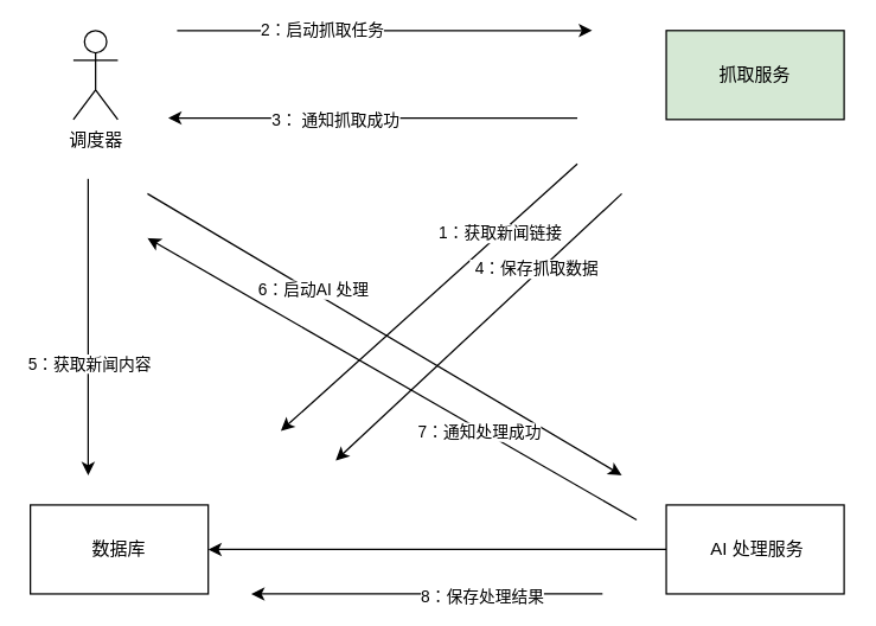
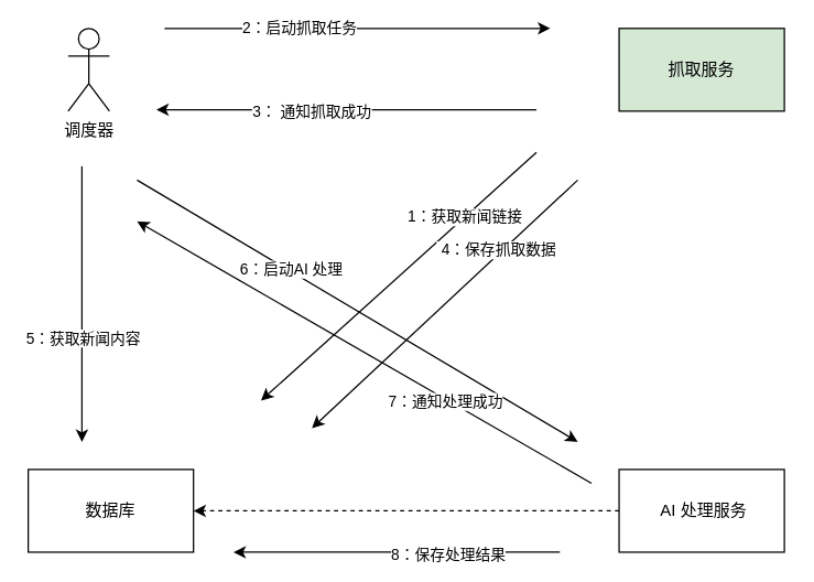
  <mxCell id="0" />
  <mxCell id="1" parent="0" />
  <mxCell id="2" value="调度器" style="shape=umlActor;verticalLabelPosition=bottom;verticalAlign=top;html=1;outlineConnect=0;" vertex="1" parent="1"><mxGeometry x="49" y="20" width="30" height="60" as="geometry" /></mxCell>
  <mxCell id="3" value="抓取服务" style="rounded=0;whiteSpace=wrap;html=1;fillColor=#d5e8d4;" vertex="1" parent="1"><mxGeometry x="449" y="20" width="120" height="60" as="geometry" /></mxCell>
- <mxCell id="4" style="edgeStyle=orthogonalEdgeStyle;rounded=0;orthogonalLoop=1;jettySize=auto;html=1;entryX=1;entryY=0.5;entryDx=0;entryDy=0;" edge="1" parent="1" source="5" target="6"><mxGeometry relative="1" as="geometry" /></mxCell>
+ <mxCell id="4" style="edgeStyle=orthogonalEdgeStyle;rounded=0;orthogonalLoop=1;jettySize=auto;html=1;entryX=1;entryY=0.5;entryDx=0;entryDy=0;dashed=1;" edge="1" parent="1" source="5" target="6"><mxGeometry relative="1" as="geometry" /></mxCell>
  <mxCell id="5" value="&amp;nbsp;AI 处理服务" style="rounded=0;whiteSpace=wrap;html=1;" vertex="1" parent="1"><mxGeometry x="449" y="340" width="120" height="60" as="geometry" /></mxCell>
  <mxCell id="6" value="数据库" style="rounded=0;whiteSpace=wrap;html=1;" vertex="1" parent="1"><mxGeometry x="20" y="340" width="120" height="60" as="geometry" /></mxCell>
  <mxCell id="7" value="" style="endArrow=classic;html=1;rounded=0;" edge="1" parent="1"><mxGeometry width="50" height="50" relative="1" as="geometry"><mxPoint x="389" y="110" as="sourcePoint" /><mxPoint x="189" y="290" as="targetPoint" /></mxGeometry></mxCell>
  <mxCell id="8" value="1：获取新闻链接" style="edgeLabel;html=1;align=center;verticalAlign=middle;resizable=0;points=[];" vertex="1" connectable="0" parent="7"><mxGeometry x="-0.476" y="-1" relative="1" as="geometry"><mxPoint as="offset" /></mxGeometry></mxCell>
  <mxCell id="9" value="" style="endArrow=classic;html=1;rounded=0;" edge="1" parent="1"><mxGeometry width="50" height="50" relative="1" as="geometry"><mxPoint x="119" y="20" as="sourcePoint" /><mxPoint x="399" y="20" as="targetPoint" /></mxGeometry></mxCell>
  <mxCell id="10" value="2：启动抓取任务" style="edgeLabel;html=1;align=center;verticalAlign=middle;resizable=0;points=[];" vertex="1" connectable="0" parent="9"><mxGeometry x="-0.307" y="1" relative="1" as="geometry"><mxPoint as="offset" /></mxGeometry></mxCell>
  <mxCell id="11" value="" style="endArrow=classic;html=1;rounded=0;" edge="1" parent="1"><mxGeometry width="50" height="50" relative="1" as="geometry"><mxPoint x="419" y="130" as="sourcePoint" /><mxPoint x="226" y="310" as="targetPoint" /></mxGeometry></mxCell>
  <mxCell id="12" value="&amp;nbsp;4：保存抓取数据" style="edgeLabel;html=1;align=center;verticalAlign=middle;resizable=0;points=[];" vertex="1" connectable="0" parent="11"><mxGeometry x="-0.412" y="-4" relative="1" as="geometry"><mxPoint as="offset" /></mxGeometry></mxCell>
  <mxCell id="13" value="" style="endArrow=classic;html=1;rounded=0;" edge="1" parent="1"><mxGeometry width="50" height="50" relative="1" as="geometry"><mxPoint x="389" y="79" as="sourcePoint" /><mxPoint x="113" y="79" as="targetPoint" /></mxGeometry></mxCell>
  <mxCell id="14" value="3： 通知抓取成功" style="edgeLabel;html=1;align=center;verticalAlign=middle;resizable=0;points=[];" vertex="1" connectable="0" parent="13"><mxGeometry x="0.188" y="1" relative="1" as="geometry"><mxPoint as="offset" /></mxGeometry></mxCell>
  <mxCell id="15" value="" style="endArrow=classic;html=1;rounded=0;" edge="1" parent="1"><mxGeometry width="50" height="50" relative="1" as="geometry"><mxPoint x="99" y="130" as="sourcePoint" /><mxPoint x="419" y="320" as="targetPoint" /></mxGeometry></mxCell>
  <mxCell id="16" value="6：启动AI 处理" style="edgeLabel;html=1;align=center;verticalAlign=middle;resizable=0;points=[];" vertex="1" connectable="0" parent="15"><mxGeometry x="-0.307" y="1" relative="1" as="geometry"><mxPoint as="offset" /></mxGeometry></mxCell>
  <mxCell id="17" style="rounded=0;orthogonalLoop=1;jettySize=auto;html=1;" edge="1" parent="1"><mxGeometry relative="1" as="geometry"><mxPoint x="59" y="120" as="sourcePoint" /><mxPoint x="59" y="320" as="targetPoint" /></mxGeometry></mxCell>
  <mxCell id="18" value="5：获取新闻内容" style="edgeLabel;html=1;align=center;verticalAlign=middle;resizable=0;points=[];" vertex="1" connectable="0" parent="17"><mxGeometry x="0.236" relative="1" as="geometry"><mxPoint as="offset" /></mxGeometry></mxCell>
  <mxCell id="19" value="" style="endArrow=classic;html=1;rounded=0;" edge="1" parent="1"><mxGeometry width="50" height="50" relative="1" as="geometry"><mxPoint x="406" y="400" as="sourcePoint" /><mxPoint x="169" y="400" as="targetPoint" /></mxGeometry></mxCell>
  <mxCell id="20" value="8：保存处理结果" style="edgeLabel;html=1;align=center;verticalAlign=middle;resizable=0;points=[];" vertex="1" connectable="0" parent="19"><mxGeometry x="-0.307" y="1" relative="1" as="geometry"><mxPoint as="offset" /></mxGeometry></mxCell>
  <mxCell id="21" value="" style="endArrow=classic;html=1;rounded=0;" edge="1" parent="1"><mxGeometry width="50" height="50" relative="1" as="geometry"><mxPoint x="429" y="350" as="sourcePoint" /><mxPoint x="99" y="160" as="targetPoint" /></mxGeometry></mxCell>
  <mxCell id="22" value="7：通知处理成功" style="edgeLabel;html=1;align=center;verticalAlign=middle;resizable=0;points=[];" vertex="1" connectable="0" parent="21"><mxGeometry x="-0.358" y="2" relative="1" as="geometry"><mxPoint as="offset" /></mxGeometry></mxCell>
